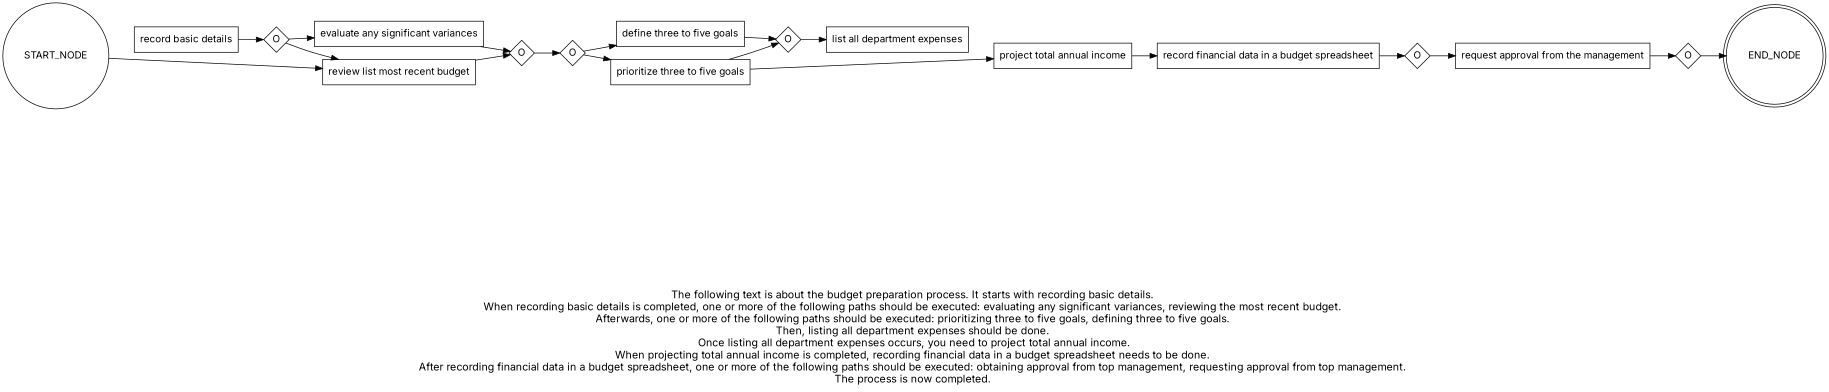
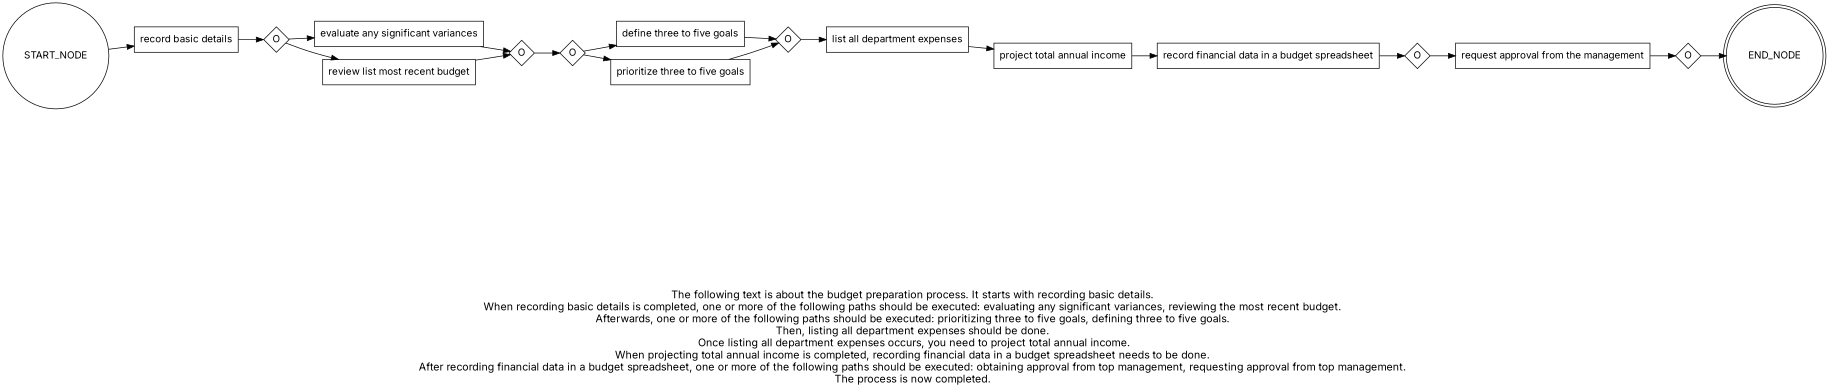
  digraph {
    fontname=Inter
    fontsize=15
    label="\n\n\nThe following text is about the budget preparation process. It starts with recording basic details. \nWhen recording basic details is completed, one or more of the following paths should be executed: evaluating any significant variances, reviewing the most recent budget. \nAfterwards, one or more of the following paths should be executed: prioritizing three to five goals, defining three to five goals. \nThen, listing all department expenses should be done. \nOnce listing all department expenses occurs, you need to project total annual income.\nWhen projecting total annual income is completed, recording financial data in a budget spreadsheet needs to be done. \nAfter recording financial data in a budget spreadsheet, one or more of the following paths should be executed: obtaining approval from top management, requesting approval from top management. \nThe process is now completed. \n"
    rankdir=LR
    node [fontname=Inter shape=box]
    edge [fontname=Inter]
    "record basic details"
    n2 [fixedsize=true label=O shape=diamond width=0.5]
    "evaluate any significant variances"
    n4 [label="review list most recent budget"]
    n5 [fixedsize=true label=O shape=diamond width=0.5]
    n6 [fixedsize=true label=O shape=diamond width=0.5]
    "prioritize three to five goals"
    "define three to five goals"
    n9 [fixedsize=true label=O shape=diamond width=0.5]
    "list all department expenses"
    "project total annual income"
    "record financial data in a budget spreadsheet"
    n13 [fixedsize=true label=O shape=diamond width=0.5]
    n14 [label="request approval from the management"]
    n15 [fixedsize=true label=O shape=diamond width=0.5]
    END_NODE [shape=doublecircle width=0.2]
    START_NODE [shape=circle width=0.3]
    subgraph sub_1 {
      "record basic details"
      n2
      "evaluate any significant variances"
      n4
      n5
      n6
      "prioritize three to five goals"
      "define three to five goals"
      n9
      "list all department expenses"
      "project total annual income"
      "record financial data in a budget spreadsheet"
      n13
      n14
      n15
    }
    "record basic details" -> n2
    n2 -> "evaluate any significant variances"
    n2 -> n4
    "evaluate any significant variances" -> n5
    n4 -> n5
    n5 -> n6
    n6 -> "prioritize three to five goals"
    n6 -> "define three to five goals"
    "prioritize three to five goals" -> n9
    "define three to five goals" -> n9
    n9 -> "list all department expenses"
-   "prioritize three to five goals" -> "project total annual income"
+   "list all department expenses" -> "project total annual income"
    "project total annual income" -> "record financial data in a budget spreadsheet"
    "record financial data in a budget spreadsheet" -> n13
    n13 -> n14
    n14 -> n15
    n15 -> END_NODE
-   START_NODE -> n4
+   START_NODE -> "record basic details"
  }
